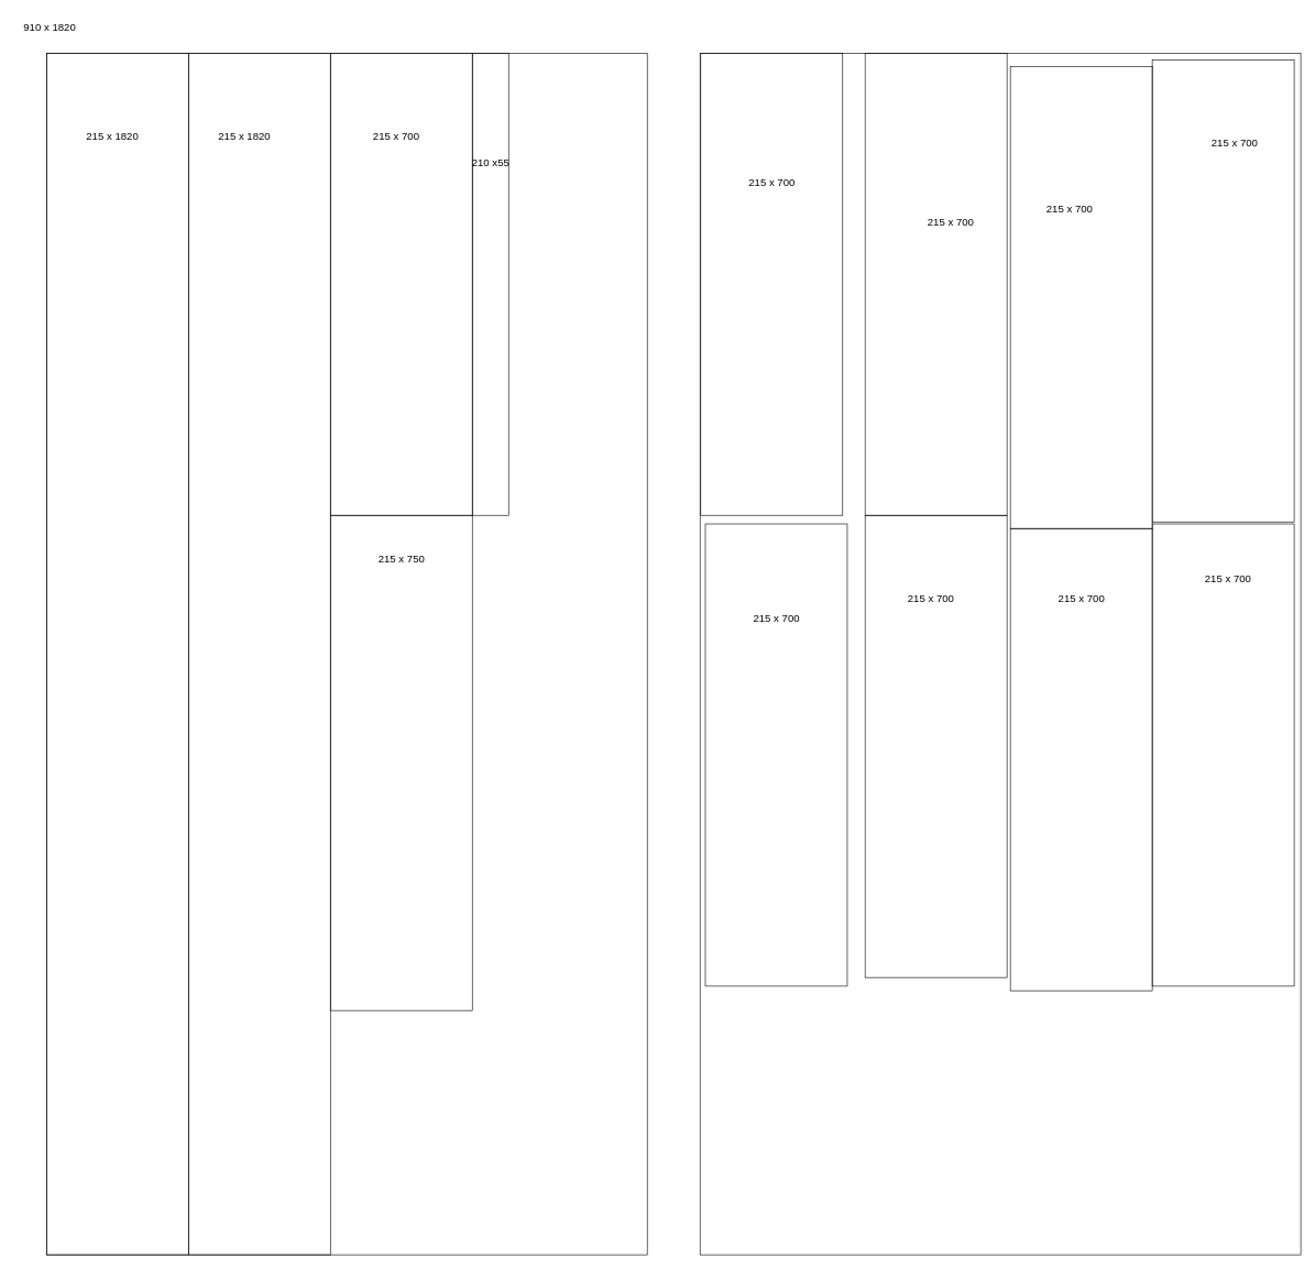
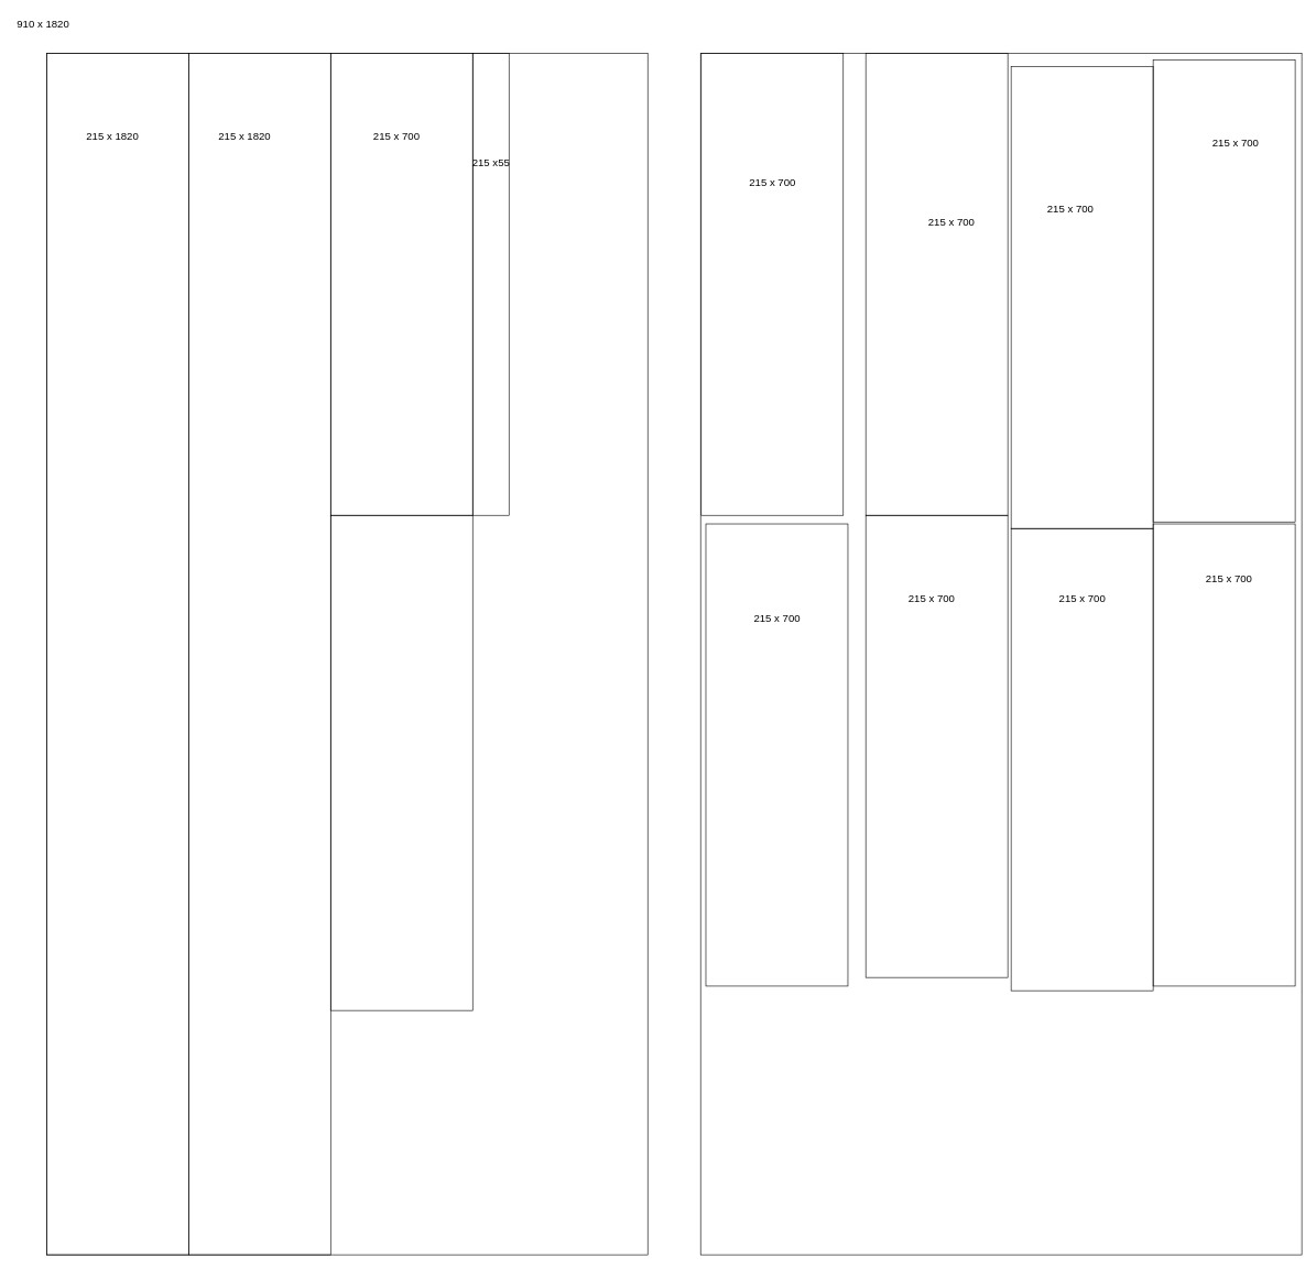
  <mxCell id="0" />
  <mxCell id="1" parent="0" />
  <mxCell id="2" value="" style="rounded=0;whiteSpace=wrap;html=1;fillColor=none;" vertex="1" parent="1"><mxGeometry x="70" width="910" height="1820" as="geometry" y="80" /></mxCell>
- <mxCell id="3" value="910 x 1820" style="text;html=1;align=center;verticalAlign=middle;whiteSpace=wrap;rounded=0;fontSize=16;" vertex="1" parent="1"><mxGeometry x="30" y="25" width="90" height="30" as="geometry" /></mxCell>
+ <mxCell id="3" value="910 x 1820" style="text;html=1;align=center;verticalAlign=middle;whiteSpace=wrap;rounded=0;fontSize=16;" vertex="1" parent="1"><mxGeometry x="20" y="20" width="90" height="30" as="geometry" /></mxCell>
  <mxCell id="4" value="" style="rounded=0;whiteSpace=wrap;html=1;fillColor=none;" vertex="1" parent="1"><mxGeometry x="70" width="215" height="1820" as="geometry" y="80" /></mxCell>
  <mxCell id="5" value="" style="rounded=0;whiteSpace=wrap;html=1;fillColor=none;" vertex="1" parent="1"><mxGeometry x="285" width="215" height="1820" as="geometry" y="80" /></mxCell>
  <mxCell id="6" value="" style="rounded=0;whiteSpace=wrap;html=1;fillColor=none;" vertex="1" parent="1"><mxGeometry x="500" y="780" width="215" height="750" as="geometry" /></mxCell>
  <mxCell id="7" value="" style="rounded=0;whiteSpace=wrap;html=1;fillColor=none;" vertex="1" parent="1"><mxGeometry x="1745" y="793" width="215" height="700" as="geometry" /></mxCell>
  <mxCell id="8" value="" style="rounded=0;whiteSpace=wrap;html=1;fillColor=none;" vertex="1" parent="1"><mxGeometry x="500" width="215" height="700" as="geometry" y="80" /></mxCell>
  <mxCell id="9" value="" style="rounded=0;whiteSpace=wrap;html=1;fillColor=none;" vertex="1" parent="1"><mxGeometry x="1745" y="90" width="215" height="700" as="geometry" /></mxCell>
  <mxCell id="10" value="" style="rounded=0;whiteSpace=wrap;html=1;fillColor=none;" vertex="1" parent="1"><mxGeometry x="1060" width="910" height="1820" as="geometry" y="80" /></mxCell>
  <mxCell id="11" value="" style="rounded=0;whiteSpace=wrap;html=1;fillColor=none;" vertex="1" parent="1"><mxGeometry x="1068" y="793" width="215" height="700" as="geometry" /></mxCell>
  <mxCell id="12" value="" style="rounded=0;whiteSpace=wrap;html=1;fillColor=none;" vertex="1" parent="1"><mxGeometry x="1061" width="215" height="700" as="geometry" y="80" /></mxCell>
  <mxCell id="13" value="" style="rounded=0;whiteSpace=wrap;html=1;fillColor=none;" vertex="1" parent="1"><mxGeometry x="1310" y="780" width="215" height="700" as="geometry" /></mxCell>
  <mxCell id="14" value="" style="rounded=0;whiteSpace=wrap;html=1;fillColor=none;" vertex="1" parent="1"><mxGeometry x="1310" width="215" height="700" as="geometry" y="80" /></mxCell>
  <mxCell id="15" value="" style="rounded=0;whiteSpace=wrap;html=1;fillColor=none;" vertex="1" parent="1"><mxGeometry x="1530" y="800" width="215" height="700" as="geometry" /></mxCell>
  <mxCell id="16" value="" style="rounded=0;whiteSpace=wrap;html=1;fillColor=none;" vertex="1" parent="1"><mxGeometry x="1530" y="100" width="215" height="700" as="geometry" /></mxCell>
  <mxCell id="17" value="" style="rounded=0;whiteSpace=wrap;html=1;fillColor=none;" vertex="1" parent="1"><mxGeometry x="715" width="55" height="700" as="geometry" y="80" /></mxCell>
  <mxCell id="18" value="215 x 1820" style="text;html=1;align=center;verticalAlign=middle;whiteSpace=wrap;rounded=0;fontSize=16;" vertex="1" parent="1"><mxGeometry x="120" y="190" width="100" height="30" as="geometry" /></mxCell>
  <mxCell id="19" value="215 x 1820" style="text;html=1;align=center;verticalAlign=middle;whiteSpace=wrap;rounded=0;fontSize=16;" vertex="1" parent="1"><mxGeometry x="320" y="190" width="100" height="30" as="geometry" /></mxCell>
  <mxCell id="20" value="215 x 700" style="text;html=1;align=center;verticalAlign=middle;whiteSpace=wrap;rounded=0;fontSize=16;" vertex="1" parent="1"><mxGeometry x="550" y="190" width="100" height="30" as="geometry" /></mxCell>
- <mxCell id="21" value="215 x 750" style="text;html=1;align=center;verticalAlign=middle;whiteSpace=wrap;rounded=0;fontSize=16;" vertex="1" parent="1"><mxGeometry x="557.5" y="830" width="100" height="30" as="geometry" /></mxCell>
- <mxCell id="22" value="210 x55" style="text;html=1;align=center;verticalAlign=middle;whiteSpace=wrap;rounded=0;fontSize=16;" vertex="1" parent="1"><mxGeometry x="692.5" y="230" width="100" height="30" as="geometry" /></mxCell>
+ <mxCell id="22" value="215 x55" style="text;html=1;align=center;verticalAlign=middle;whiteSpace=wrap;rounded=0;fontSize=16;" vertex="1" parent="1"><mxGeometry x="692.5" y="230" width="100" height="30" as="geometry" /></mxCell>
  <mxCell id="23" value="215 x 700" style="text;html=1;align=center;verticalAlign=middle;whiteSpace=wrap;rounded=0;fontSize=16;" vertex="1" parent="1"><mxGeometry x="1118.5" y="260" width="100" height="30" as="geometry" /></mxCell>
  <mxCell id="24" value="215 x 700" style="text;html=1;align=center;verticalAlign=middle;whiteSpace=wrap;rounded=0;fontSize=16;" vertex="1" parent="1"><mxGeometry x="1125.5" y="920" width="100" height="30" as="geometry" /></mxCell>
  <mxCell id="25" value="215 x 700" style="text;html=1;align=center;verticalAlign=middle;whiteSpace=wrap;rounded=0;fontSize=16;" vertex="1" parent="1"><mxGeometry x="1390" y="320" width="100" height="30" as="geometry" /></mxCell>
  <mxCell id="26" value="215 x 700" style="text;html=1;align=center;verticalAlign=middle;whiteSpace=wrap;rounded=0;fontSize=16;" vertex="1" parent="1"><mxGeometry x="1360" y="890" width="100" height="30" as="geometry" /></mxCell>
  <mxCell id="27" value="215 x 700" style="text;html=1;align=center;verticalAlign=middle;whiteSpace=wrap;rounded=0;fontSize=16;" vertex="1" parent="1"><mxGeometry x="1570" y="300" width="100" height="30" as="geometry" /></mxCell>
  <mxCell id="28" value="215 x 700" style="text;html=1;align=center;verticalAlign=middle;whiteSpace=wrap;rounded=0;fontSize=16;" vertex="1" parent="1"><mxGeometry x="1587.5" y="890" width="100" height="30" as="geometry" /></mxCell>
  <mxCell id="29" value="215 x 700" style="text;html=1;align=center;verticalAlign=middle;whiteSpace=wrap;rounded=0;fontSize=16;" vertex="1" parent="1"><mxGeometry x="1820" y="200" width="100" height="30" as="geometry" /></mxCell>
  <mxCell id="30" value="215 x 700" style="text;html=1;align=center;verticalAlign=middle;whiteSpace=wrap;rounded=0;fontSize=16;" vertex="1" parent="1"><mxGeometry x="1810" y="860" width="100" height="30" as="geometry" /></mxCell>
